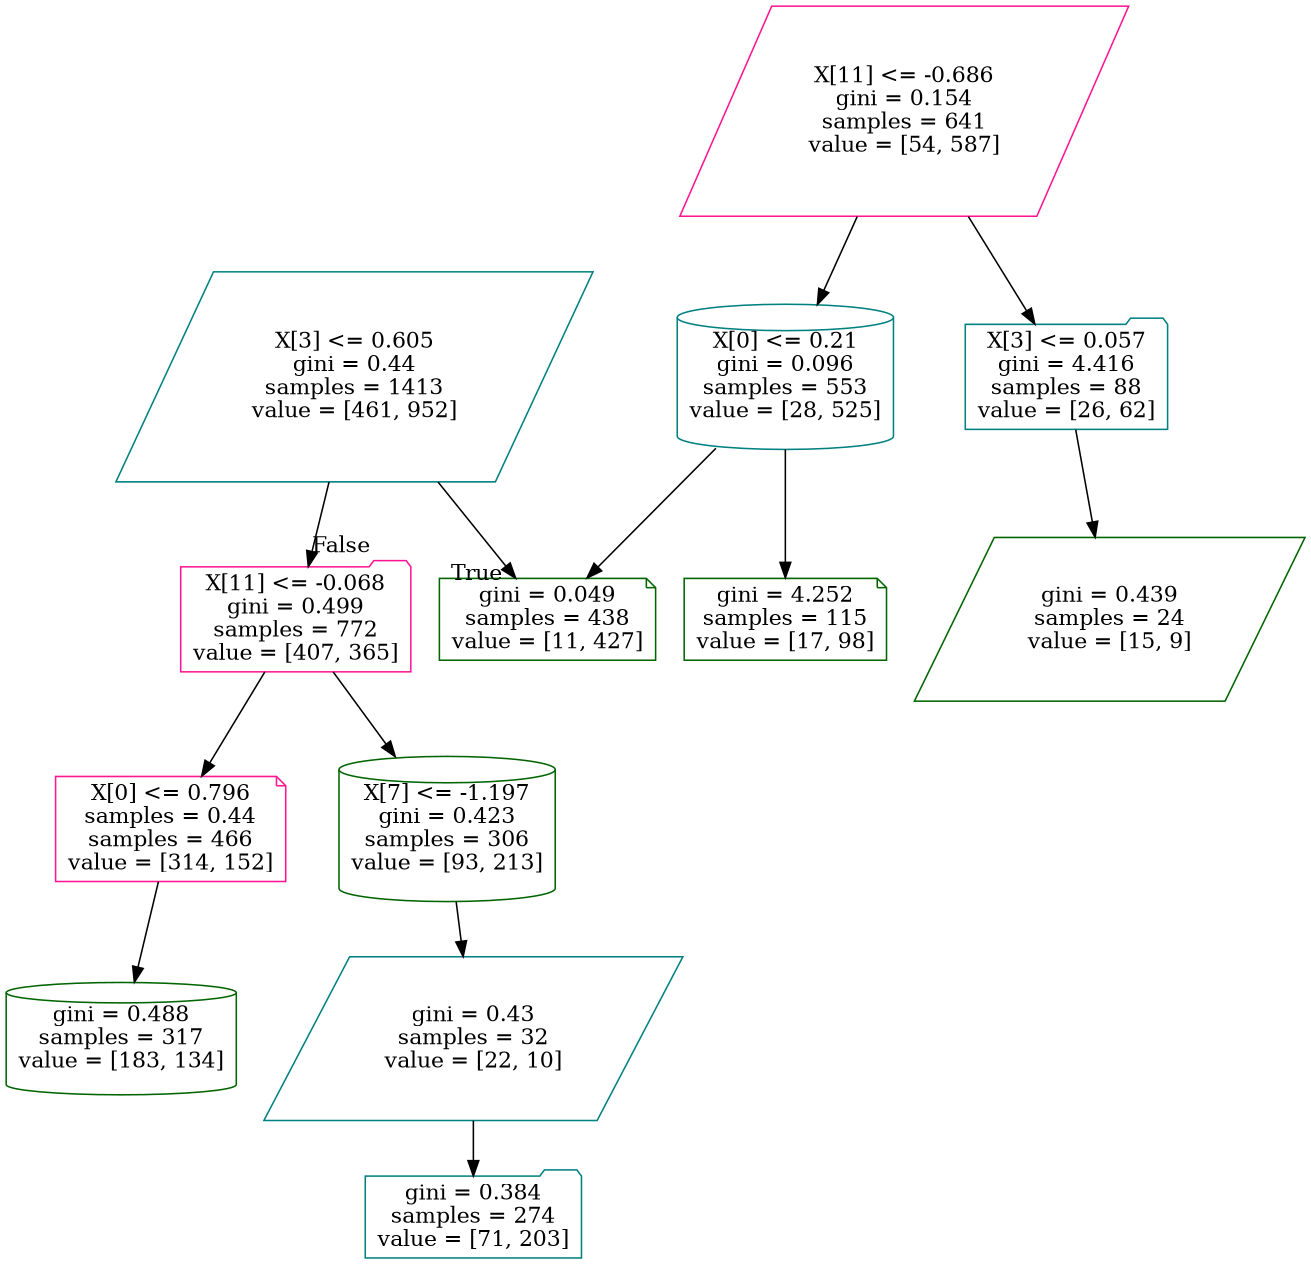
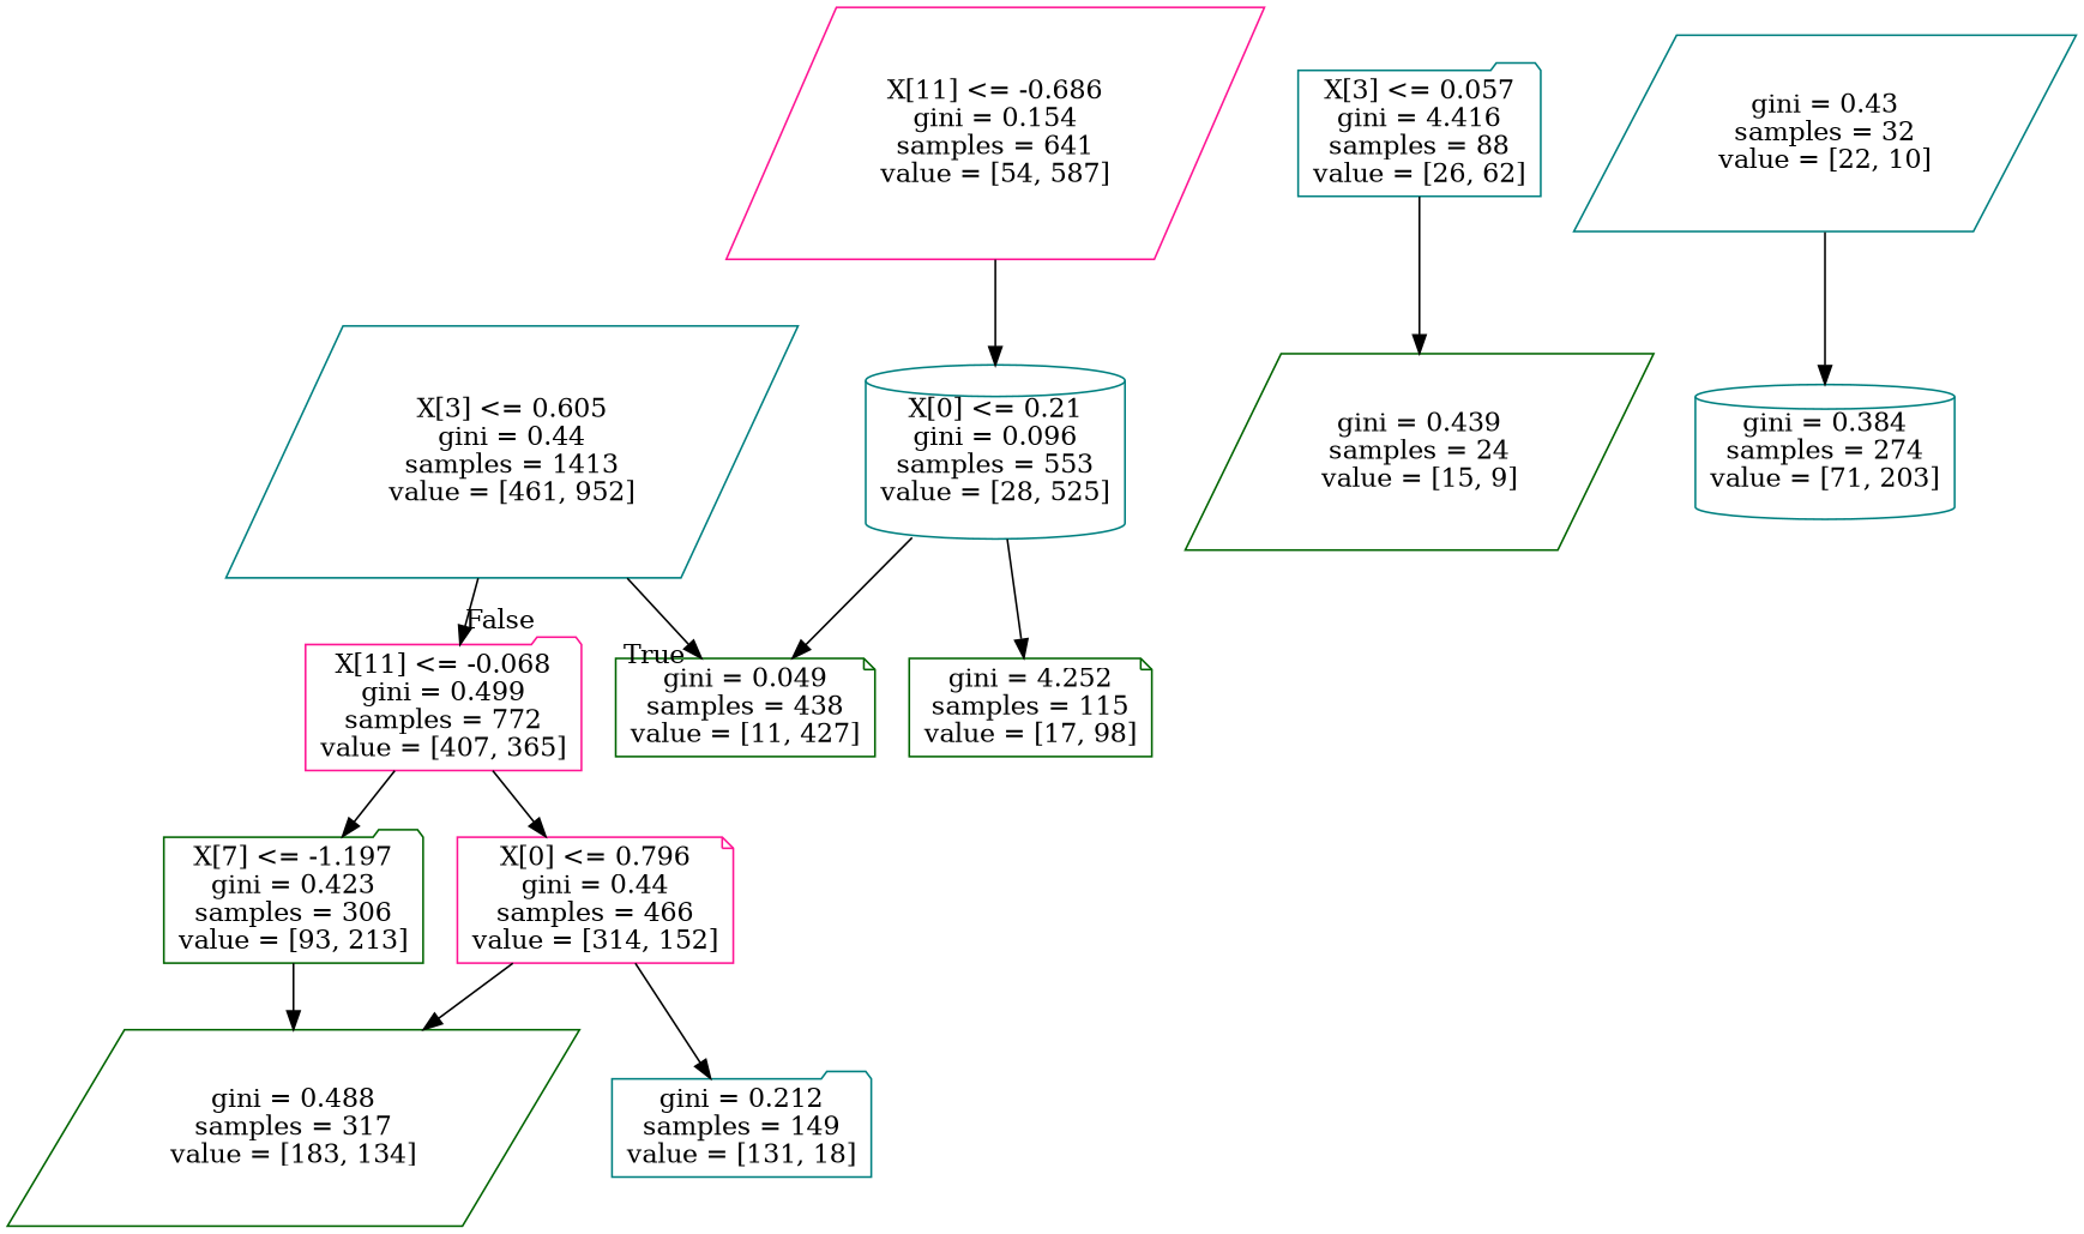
  digraph {
    node [color=teal shape=parallelogram]
    n1 [label="X[3] <= 0.605\ngini = 0.44\nsamples = 1413\nvalue = [461, 952]"]
    n2 [color=deeppink label="X[11] <= -0.068\ngini = 0.499\nsamples = 772\nvalue = [407, 365]" shape=folder]
    n3 [color=darkgreen label="gini = 0.049\nsamples = 438\nvalue = [11, 427]" shape=note]
    n4 [color=deeppink label="X[11] <= -0.686\ngini = 0.154\nsamples = 641\nvalue = [54, 587]"]
    n5 [label="X[3] <= 0.057\ngini = 4.416\nsamples = 88\nvalue = [26, 62]" shape=folder]
    n6 [label="X[0] <= 0.21\ngini = 0.096\nsamples = 553\nvalue = [28, 525]" shape=cylinder]
-   n7 [color=deeppink label="X[0] <= 0.796\nsamples = 0.44\nsamples = 466\nvalue = [314, 152]" shape=note]
-   n8 [color=darkgreen label="X[7] <= -1.197\ngini = 0.423\nsamples = 306\nvalue = [93, 213]" shape=cylinder]
+   n7 [color=deeppink label="X[0] <= 0.796\ngini = 0.44\nsamples = 466\nvalue = [314, 152]" shape=note]
+   n8 [color=darkgreen label="X[7] <= -1.197\ngini = 0.423\nsamples = 306\nvalue = [93, 213]" shape=folder]
    n9 [color=darkgreen label="gini = 0.439\nsamples = 24\nvalue = [15, 9]"]
    n10 [color=darkgreen label="gini = 4.252\nsamples = 115\nvalue = [17, 98]" shape=note]
-   n11 [color=darkgreen label="gini = 0.488\nsamples = 317\nvalue = [183, 134]" shape=cylinder]
+   n11 [color=darkgreen label="gini = 0.488\nsamples = 317\nvalue = [183, 134]"]
+   n12 [label="gini = 0.212\nsamples = 149\nvalue = [131, 18]" shape=folder]
    n13 [label="gini = 0.43\nsamples = 32\nvalue = [22, 10]"]
-   n14 [label="gini = 0.384\nsamples = 274\nvalue = [71, 203]" shape=folder]
+   n14 [label="gini = 0.384\nsamples = 274\nvalue = [71, 203]" shape=cylinder]
    n1 -> n2 [headlabel=False labelangle=-45 labeldistance=2.5]
    n1 -> n3 [headlabel=True labelangle=45 labeldistance=2.5]
    n2 -> n7
    n2 -> n8
-   n4 -> n5
    n4 -> n6
    n5 -> n9
    n6 -> n3
    n6 -> n10
    n7 -> n11
-   n8 -> n13
+   n7 -> n12
+   n8 -> n11
    n13 -> n14
  }
